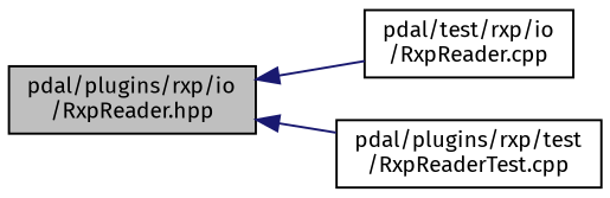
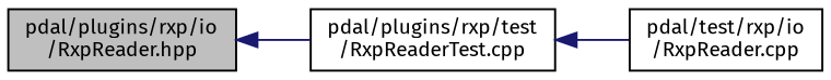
  digraph {
    fontname="Fira Sans"
    rankdir=LR
    node [color=black fillcolor=white fontname="Fira Sans" fontsize=10 shape=record style=filled]
    edge [color=midnightblue dir=back fontname="Fira Sans" fontsize=10 labelfontname=Helvetica labelfontsize=10 style=solid]
    n1 [fillcolor=grey75 fontcolor=black height=0.2 label="pdal/plugins/rxp/io\l/RxpReader.hpp" width=0.4]
    n2 [height=0.2 label="pdal/test/rxp/io\l/RxpReader.cpp" width=0.4]
    n3 [height=0.2 label="pdal/plugins/rxp/test\l/RxpReaderTest.cpp" width=0.4]
-   n1 -> n2
+   n3 -> n2
    n1 -> n3
  }
